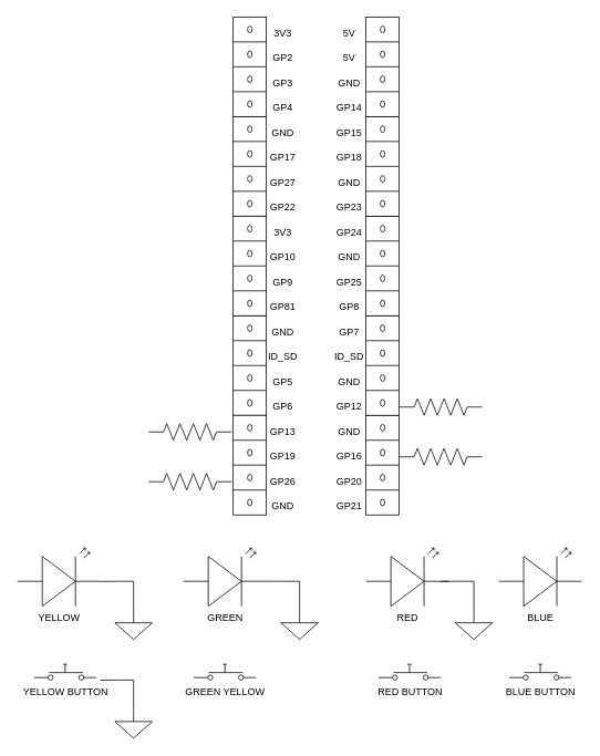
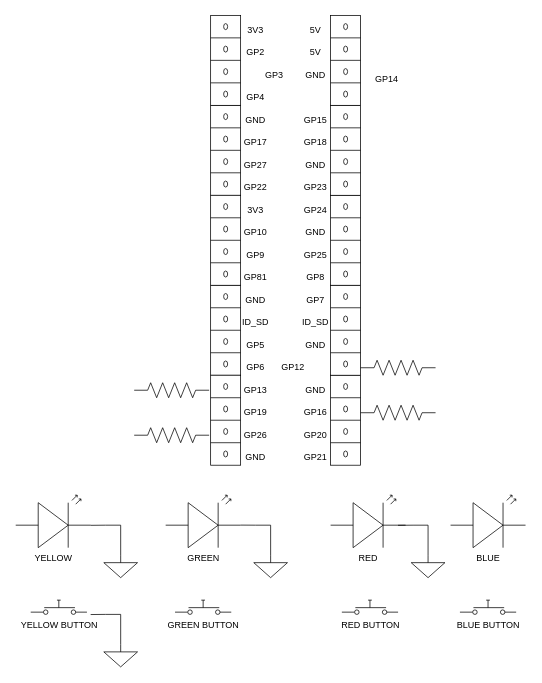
  <mxCell id="0" />
  <mxCell id="1" parent="0" />
  <mxCell id="2" value="YELLOW" style="verticalLabelPosition=bottom;shadow=0;dashed=0;align=center;fillColor=#ffffff;html=1;verticalAlign=top;strokeWidth=1;shape=mxgraph.electrical.opto_electronics.led_2;pointerEvents=1;" vertex="1" parent="1"><mxGeometry x="20" y="660" width="100" height="70" as="geometry" /></mxCell>
  <mxCell id="3" value="GREEN" style="verticalLabelPosition=bottom;shadow=0;dashed=0;align=center;fillColor=#ffffff;html=1;verticalAlign=top;strokeWidth=1;shape=mxgraph.electrical.opto_electronics.led_2;pointerEvents=1;" vertex="1" parent="1"><mxGeometry x="220" y="660" width="100" height="70" as="geometry" /></mxCell>
  <mxCell id="4" value="RED" style="verticalLabelPosition=bottom;shadow=0;dashed=0;align=center;fillColor=#ffffff;html=1;verticalAlign=top;strokeWidth=1;shape=mxgraph.electrical.opto_electronics.led_2;pointerEvents=1;" vertex="1" parent="1"><mxGeometry x="440" y="660" width="100" height="70" as="geometry" /></mxCell>
  <mxCell id="5" value="BLUE" style="verticalLabelPosition=bottom;shadow=0;dashed=0;align=center;fillColor=#ffffff;html=1;verticalAlign=top;strokeWidth=1;shape=mxgraph.electrical.opto_electronics.led_2;pointerEvents=1;" vertex="1" parent="1"><mxGeometry x="600" y="660" width="100" height="70" as="geometry" /></mxCell>
  <mxCell id="6" value="YELLOW BUTTON" style="pointerEvents=1;verticalLabelPosition=bottom;shadow=0;dashed=0;align=center;fillColor=#ffffff;html=1;verticalAlign=top;strokeWidth=1;shape=mxgraph.electrical.electro-mechanical.push_switch_no;" vertex="1" parent="1"><mxGeometry x="40" y="800" width="75" height="19" as="geometry" /></mxCell>
- <mxCell id="7" value="GREEN YELLOW" style="pointerEvents=1;verticalLabelPosition=bottom;shadow=0;dashed=0;align=center;fillColor=#ffffff;html=1;verticalAlign=top;strokeWidth=1;shape=mxgraph.electrical.electro-mechanical.push_switch_no;" vertex="1" parent="1"><mxGeometry x="232.5" y="800" width="75" height="19" as="geometry" /></mxCell>
+ <mxCell id="7" value="GREEN BUTTON" style="pointerEvents=1;verticalLabelPosition=bottom;shadow=0;dashed=0;align=center;fillColor=#ffffff;html=1;verticalAlign=top;strokeWidth=1;shape=mxgraph.electrical.electro-mechanical.push_switch_no;" vertex="1" parent="1"><mxGeometry x="232.5" y="800" width="75" height="19" as="geometry" /></mxCell>
  <mxCell id="8" value="RED BUTTON" style="pointerEvents=1;verticalLabelPosition=bottom;shadow=0;dashed=0;align=center;fillColor=#ffffff;html=1;verticalAlign=top;strokeWidth=1;shape=mxgraph.electrical.electro-mechanical.push_switch_no;" vertex="1" parent="1"><mxGeometry x="455" y="800" width="75" height="19" as="geometry" /></mxCell>
  <mxCell id="9" value="BLUE BUTTON" style="pointerEvents=1;verticalLabelPosition=bottom;shadow=0;dashed=0;align=center;fillColor=#ffffff;html=1;verticalAlign=top;strokeWidth=1;shape=mxgraph.electrical.electro-mechanical.push_switch_no;" vertex="1" parent="1"><mxGeometry x="612.5" y="800" width="75" height="19" as="geometry" /></mxCell>
  <mxCell id="10" value="" style="pointerEvents=1;verticalLabelPosition=bottom;shadow=0;dashed=0;align=center;fillColor=#ffffff;html=1;verticalAlign=top;strokeWidth=1;shape=mxgraph.electrical.miscellaneous.terminal_board;autosize=1;" vertex="1" parent="1"><mxGeometry x="280" y="380" width="40" height="120" as="geometry" /></mxCell>
  <mxCell id="11" value="" style="pointerEvents=1;verticalLabelPosition=bottom;shadow=0;dashed=0;align=center;fillColor=#ffffff;html=1;verticalAlign=top;strokeWidth=1;shape=mxgraph.electrical.miscellaneous.terminal_board;autosize=1;" vertex="1" parent="1"><mxGeometry x="440" y="500" width="40" height="120" as="geometry" /></mxCell>
  <mxCell id="12" value="" style="pointerEvents=1;verticalLabelPosition=bottom;shadow=0;dashed=0;align=center;fillColor=#ffffff;html=1;verticalAlign=top;strokeWidth=1;shape=mxgraph.electrical.miscellaneous.terminal_board;autosize=1;" vertex="1" parent="1"><mxGeometry x="440" y="380" width="40" height="120" as="geometry" /></mxCell>
  <mxCell id="13" value="" style="pointerEvents=1;verticalLabelPosition=bottom;shadow=0;dashed=0;align=center;fillColor=#ffffff;html=1;verticalAlign=top;strokeWidth=1;shape=mxgraph.electrical.miscellaneous.terminal_board;autosize=1;" vertex="1" parent="1"><mxGeometry x="280" y="500" width="40" height="120" as="geometry" /></mxCell>
  <mxCell id="14" value="" style="pointerEvents=1;verticalLabelPosition=bottom;shadow=0;dashed=0;align=center;fillColor=#ffffff;html=1;verticalAlign=top;strokeWidth=1;shape=mxgraph.electrical.miscellaneous.terminal_board;autosize=1;" vertex="1" parent="1"><mxGeometry x="280" y="140" width="40" height="120" as="geometry" /></mxCell>
  <mxCell id="15" value="" style="pointerEvents=1;verticalLabelPosition=bottom;shadow=0;dashed=0;align=center;fillColor=#ffffff;html=1;verticalAlign=top;strokeWidth=1;shape=mxgraph.electrical.miscellaneous.terminal_board;autosize=1;" vertex="1" parent="1"><mxGeometry x="440" y="260" width="40" height="120" as="geometry" /></mxCell>
  <mxCell id="16" value="" style="pointerEvents=1;verticalLabelPosition=bottom;shadow=0;dashed=0;align=center;fillColor=#ffffff;html=1;verticalAlign=top;strokeWidth=1;shape=mxgraph.electrical.miscellaneous.terminal_board;autosize=1;" vertex="1" parent="1"><mxGeometry x="440" y="140" width="40" height="120" as="geometry" /></mxCell>
  <mxCell id="17" value="" style="pointerEvents=1;verticalLabelPosition=bottom;shadow=0;dashed=0;align=center;fillColor=#ffffff;html=1;verticalAlign=top;strokeWidth=1;shape=mxgraph.electrical.miscellaneous.terminal_board;autosize=1;" vertex="1" parent="1"><mxGeometry x="280" y="260" width="40" height="120" as="geometry" /></mxCell>
  <mxCell id="18" value="" style="pointerEvents=1;verticalLabelPosition=bottom;shadow=0;dashed=0;align=center;fillColor=#ffffff;html=1;verticalAlign=top;strokeWidth=1;shape=mxgraph.electrical.miscellaneous.terminal_board;autosize=1;" vertex="1" parent="1"><mxGeometry x="280" y="20" width="40" height="120" as="geometry" /></mxCell>
  <mxCell id="19" value="" style="pointerEvents=1;verticalLabelPosition=bottom;shadow=0;dashed=0;align=center;fillColor=#ffffff;html=1;verticalAlign=top;strokeWidth=1;shape=mxgraph.electrical.miscellaneous.terminal_board;autosize=1;" vertex="1" parent="1"><mxGeometry x="440" y="20" width="40" height="120" as="geometry" /></mxCell>
  <mxCell id="20" value="3V3" style="text;html=1;strokeColor=none;fillColor=none;align=center;verticalAlign=middle;whiteSpace=wrap;rounded=0;" vertex="1" parent="1"><mxGeometry x="320" y="30" width="40" height="20" as="geometry" /></mxCell>
  <mxCell id="21" value="&lt;div&gt;GP2&lt;/div&gt;" style="text;html=1;strokeColor=none;fillColor=none;align=center;verticalAlign=middle;whiteSpace=wrap;rounded=0;" vertex="1" parent="1"><mxGeometry x="320" y="60" width="40" height="20" as="geometry" /></mxCell>
- <mxCell id="22" value="&lt;div&gt;GP3&lt;/div&gt;" style="text;html=1;strokeColor=none;fillColor=none;align=center;verticalAlign=middle;whiteSpace=wrap;rounded=0;" vertex="1" parent="1"><mxGeometry x="320" y="90" width="40" height="20" as="geometry" /></mxCell>
+ <mxCell id="22" value="&lt;div&gt;GP3&lt;/div&gt;" style="text;html=1;strokeColor=none;fillColor=none;align=center;verticalAlign=middle;whiteSpace=wrap;rounded=0;" vertex="1" parent="1"><mxGeometry x="345" y="90" width="40" height="20" as="geometry" /></mxCell>
  <mxCell id="23" value="5V" style="text;html=1;strokeColor=none;fillColor=none;align=center;verticalAlign=middle;whiteSpace=wrap;rounded=0;" vertex="1" parent="1"><mxGeometry x="400" y="30" width="40" height="20" as="geometry" /></mxCell>
  <mxCell id="24" value="5V" style="text;html=1;strokeColor=none;fillColor=none;align=center;verticalAlign=middle;whiteSpace=wrap;rounded=0;" vertex="1" parent="1"><mxGeometry x="400" y="60" width="40" height="20" as="geometry" /></mxCell>
  <mxCell id="25" value="GND" style="text;html=1;strokeColor=none;fillColor=none;align=center;verticalAlign=middle;whiteSpace=wrap;rounded=0;" vertex="1" parent="1"><mxGeometry x="400" y="90" width="40" height="20" as="geometry" /></mxCell>
- <mxCell id="26" value="&lt;div&gt;GP14&lt;/div&gt;" style="text;html=1;strokeColor=none;fillColor=none;align=center;verticalAlign=middle;whiteSpace=wrap;rounded=0;" vertex="1" parent="1"><mxGeometry x="400" y="120" width="40" height="20" as="geometry" /></mxCell>
+ <mxCell id="26" value="&lt;div&gt;GP14&lt;/div&gt;" style="text;html=1;strokeColor=none;fillColor=none;align=center;verticalAlign=middle;whiteSpace=wrap;rounded=0;" vertex="1" parent="1"><mxGeometry x="495" y="95" width="40" height="20" as="geometry" /></mxCell>
  <mxCell id="27" value="&lt;div&gt;GP4&lt;/div&gt;" style="text;html=1;strokeColor=none;fillColor=none;align=center;verticalAlign=middle;whiteSpace=wrap;rounded=0;" vertex="1" parent="1"><mxGeometry x="320" y="120" width="40" height="20" as="geometry" /></mxCell>
  <mxCell id="28" value="GND" style="text;html=1;strokeColor=none;fillColor=none;align=center;verticalAlign=middle;whiteSpace=wrap;rounded=0;" vertex="1" parent="1"><mxGeometry x="320" y="150" width="40" height="20" as="geometry" /></mxCell>
  <mxCell id="29" value="&lt;div&gt;GP15&lt;/div&gt;" style="text;html=1;strokeColor=none;fillColor=none;align=center;verticalAlign=middle;whiteSpace=wrap;rounded=0;" vertex="1" parent="1"><mxGeometry x="400" y="150" width="40" height="20" as="geometry" /></mxCell>
  <mxCell id="30" value="&lt;div&gt;GP18&lt;/div&gt;" style="text;html=1;strokeColor=none;fillColor=none;align=center;verticalAlign=middle;whiteSpace=wrap;rounded=0;" vertex="1" parent="1"><mxGeometry x="400" y="180" width="40" height="20" as="geometry" /></mxCell>
  <mxCell id="31" value="GND" style="text;html=1;strokeColor=none;fillColor=none;align=center;verticalAlign=middle;whiteSpace=wrap;rounded=0;" vertex="1" parent="1"><mxGeometry x="400" y="210" width="40" height="20" as="geometry" /></mxCell>
  <mxCell id="32" value="&lt;div&gt;GP22&lt;/div&gt;" style="text;html=1;strokeColor=none;fillColor=none;align=center;verticalAlign=middle;whiteSpace=wrap;rounded=0;" vertex="1" parent="1"><mxGeometry x="320" y="240" width="40" height="20" as="geometry" /></mxCell>
  <mxCell id="33" value="&lt;div&gt;GP17&lt;/div&gt;" style="text;html=1;strokeColor=none;fillColor=none;align=center;verticalAlign=middle;whiteSpace=wrap;rounded=0;" vertex="1" parent="1"><mxGeometry x="320" y="180" width="40" height="20" as="geometry" /></mxCell>
  <mxCell id="34" value="&lt;div&gt;GP27&lt;/div&gt;" style="text;html=1;strokeColor=none;fillColor=none;align=center;verticalAlign=middle;whiteSpace=wrap;rounded=0;" vertex="1" parent="1"><mxGeometry x="320" y="210" width="40" height="20" as="geometry" /></mxCell>
  <mxCell id="35" value="3V3" style="text;html=1;strokeColor=none;fillColor=none;align=center;verticalAlign=middle;whiteSpace=wrap;rounded=0;" vertex="1" parent="1"><mxGeometry x="320" y="270" width="40" height="20" as="geometry" /></mxCell>
  <mxCell id="36" value="GND" style="text;html=1;strokeColor=none;fillColor=none;align=center;verticalAlign=middle;whiteSpace=wrap;rounded=0;" vertex="1" parent="1"><mxGeometry x="400" y="300" width="40" height="20" as="geometry" /></mxCell>
  <mxCell id="37" value="&lt;div&gt;GP23&lt;/div&gt;" style="text;html=1;strokeColor=none;fillColor=none;align=center;verticalAlign=middle;whiteSpace=wrap;rounded=0;" vertex="1" parent="1"><mxGeometry x="400" y="240" width="40" height="20" as="geometry" /></mxCell>
  <mxCell id="38" value="&lt;div&gt;GP24&lt;/div&gt;" style="text;html=1;strokeColor=none;fillColor=none;align=center;verticalAlign=middle;whiteSpace=wrap;rounded=0;" vertex="1" parent="1"><mxGeometry x="400" y="270" width="40" height="20" as="geometry" /></mxCell>
  <mxCell id="39" value="&lt;div&gt;GP10&lt;/div&gt;" style="text;html=1;strokeColor=none;fillColor=none;align=center;verticalAlign=middle;whiteSpace=wrap;rounded=0;" vertex="1" parent="1"><mxGeometry x="320" y="300" width="40" height="20" as="geometry" /></mxCell>
  <mxCell id="40" value="&lt;div&gt;GP9&lt;/div&gt;" style="text;html=1;strokeColor=none;fillColor=none;align=center;verticalAlign=middle;whiteSpace=wrap;rounded=0;" vertex="1" parent="1"><mxGeometry x="320" y="330" width="40" height="20" as="geometry" /></mxCell>
  <mxCell id="41" value="&lt;div&gt;GP81&lt;/div&gt;" style="text;html=1;strokeColor=none;fillColor=none;align=center;verticalAlign=middle;whiteSpace=wrap;rounded=0;" vertex="1" parent="1"><mxGeometry x="320" y="360" width="40" height="20" as="geometry" /></mxCell>
  <mxCell id="42" value="&lt;div&gt;GP25&lt;/div&gt;" style="text;html=1;strokeColor=none;fillColor=none;align=center;verticalAlign=middle;whiteSpace=wrap;rounded=0;" vertex="1" parent="1"><mxGeometry x="400" y="330" width="40" height="20" as="geometry" /></mxCell>
  <mxCell id="43" value="&lt;div&gt;GP8&lt;/div&gt;" style="text;html=1;strokeColor=none;fillColor=none;align=center;verticalAlign=middle;whiteSpace=wrap;rounded=0;" vertex="1" parent="1"><mxGeometry x="400" y="360" width="40" height="20" as="geometry" /></mxCell>
  <mxCell id="44" value="&lt;div&gt;GP7&lt;/div&gt;" style="text;html=1;strokeColor=none;fillColor=none;align=center;verticalAlign=middle;whiteSpace=wrap;rounded=0;" vertex="1" parent="1"><mxGeometry x="400" y="390" width="40" height="20" as="geometry" /></mxCell>
  <mxCell id="45" value="GND" style="text;html=1;strokeColor=none;fillColor=none;align=center;verticalAlign=middle;whiteSpace=wrap;rounded=0;" vertex="1" parent="1"><mxGeometry x="320" y="390" width="40" height="20" as="geometry" /></mxCell>
  <mxCell id="46" value="ID_SD" style="text;html=1;strokeColor=none;fillColor=none;align=center;verticalAlign=middle;whiteSpace=wrap;rounded=0;" vertex="1" parent="1"><mxGeometry x="320" y="420" width="40" height="20" as="geometry" /></mxCell>
  <mxCell id="47" value="ID_SD" style="text;html=1;strokeColor=none;fillColor=none;align=center;verticalAlign=middle;whiteSpace=wrap;rounded=0;" vertex="1" parent="1"><mxGeometry x="400" y="420" width="40" height="20" as="geometry" /></mxCell>
  <mxCell id="48" value="GND" style="text;html=1;strokeColor=none;fillColor=none;align=center;verticalAlign=middle;whiteSpace=wrap;rounded=0;" vertex="1" parent="1"><mxGeometry x="400" y="450" width="40" height="20" as="geometry" /></mxCell>
  <mxCell id="49" value="GND" style="text;html=1;strokeColor=none;fillColor=none;align=center;verticalAlign=middle;whiteSpace=wrap;rounded=0;" vertex="1" parent="1"><mxGeometry x="400" y="510" width="40" height="20" as="geometry" /></mxCell>
  <mxCell id="50" value="GND" style="text;html=1;strokeColor=none;fillColor=none;align=center;verticalAlign=middle;whiteSpace=wrap;rounded=0;" vertex="1" parent="1"><mxGeometry x="320" y="600" width="40" height="20" as="geometry" /></mxCell>
  <mxCell id="51" value="&lt;div&gt;GP5&lt;/div&gt;" style="text;html=1;strokeColor=none;fillColor=none;align=center;verticalAlign=middle;whiteSpace=wrap;rounded=0;" vertex="1" parent="1"><mxGeometry x="320" y="450" width="40" height="20" as="geometry" /></mxCell>
  <mxCell id="52" value="&lt;div&gt;GP6&lt;/div&gt;" style="text;html=1;strokeColor=none;fillColor=none;align=center;verticalAlign=middle;whiteSpace=wrap;rounded=0;" vertex="1" parent="1"><mxGeometry x="320" y="480" width="40" height="20" as="geometry" /></mxCell>
  <mxCell id="53" value="&lt;div&gt;GP13&lt;/div&gt;" style="text;html=1;strokeColor=none;fillColor=none;align=center;verticalAlign=middle;whiteSpace=wrap;rounded=0;" vertex="1" parent="1"><mxGeometry x="320" y="510" width="40" height="20" as="geometry" /></mxCell>
- <mxCell id="54" value="&lt;div&gt;GP12&lt;/div&gt;" style="text;html=1;strokeColor=none;fillColor=none;align=center;verticalAlign=middle;whiteSpace=wrap;rounded=0;" vertex="1" parent="1"><mxGeometry x="400" y="480" width="40" height="20" as="geometry" /></mxCell>
+ <mxCell id="54" value="&lt;div&gt;GP12&lt;/div&gt;" style="text;html=1;strokeColor=none;fillColor=none;align=center;verticalAlign=middle;whiteSpace=wrap;rounded=0;" vertex="1" parent="1"><mxGeometry x="370" y="480" width="40" height="20" as="geometry" /></mxCell>
  <mxCell id="55" value="&lt;div&gt;GP19&lt;/div&gt;" style="text;html=1;strokeColor=none;fillColor=none;align=center;verticalAlign=middle;whiteSpace=wrap;rounded=0;" vertex="1" parent="1"><mxGeometry x="320" width="40" height="20" as="geometry" y="540" /></mxCell>
  <mxCell id="56" value="&lt;div&gt;GP26&lt;/div&gt;" style="text;html=1;strokeColor=none;fillColor=none;align=center;verticalAlign=middle;whiteSpace=wrap;rounded=0;" vertex="1" parent="1"><mxGeometry x="320" y="570" width="40" height="20" as="geometry" /></mxCell>
  <mxCell id="57" value="&lt;div&gt;GP16&lt;/div&gt;" style="text;html=1;strokeColor=none;fillColor=none;align=center;verticalAlign=middle;whiteSpace=wrap;rounded=0;" vertex="1" parent="1"><mxGeometry x="400" width="40" height="20" as="geometry" y="540" /></mxCell>
  <mxCell id="58" value="&lt;div&gt;GP20&lt;/div&gt;" style="text;html=1;strokeColor=none;fillColor=none;align=center;verticalAlign=middle;whiteSpace=wrap;rounded=0;" vertex="1" parent="1"><mxGeometry x="400" y="570" width="40" height="20" as="geometry" /></mxCell>
  <mxCell id="59" value="&lt;div&gt;GP21&lt;/div&gt;" style="text;html=1;strokeColor=none;fillColor=none;align=center;verticalAlign=middle;whiteSpace=wrap;rounded=0;" vertex="1" parent="1"><mxGeometry x="400" y="600" width="40" height="20" as="geometry" /></mxCell>
  <mxCell id="60" value="" style="pointerEvents=1;verticalLabelPosition=bottom;shadow=0;dashed=0;align=center;fillColor=#ffffff;html=1;verticalAlign=top;strokeWidth=1;shape=mxgraph.electrical.resistors.resistor_2;" vertex="1" parent="1"><mxGeometry x="178" y="570" width="100" height="20" as="geometry" /></mxCell>
  <mxCell id="61" value="" style="pointerEvents=1;verticalLabelPosition=bottom;shadow=0;dashed=0;align=center;fillColor=#ffffff;html=1;verticalAlign=top;strokeWidth=1;shape=mxgraph.electrical.resistors.resistor_2;" vertex="1" parent="1"><mxGeometry x="178" y="510" width="100" height="20" as="geometry" /></mxCell>
  <mxCell id="62" value="" style="pointerEvents=1;verticalLabelPosition=bottom;shadow=0;dashed=0;align=center;fillColor=#ffffff;html=1;verticalAlign=top;strokeWidth=1;shape=mxgraph.electrical.resistors.resistor_2;" vertex="1" parent="1"><mxGeometry x="480" y="480" width="100" height="20" as="geometry" /></mxCell>
  <mxCell id="63" value="" style="pointerEvents=1;verticalLabelPosition=bottom;shadow=0;dashed=0;align=center;fillColor=#ffffff;html=1;verticalAlign=top;strokeWidth=1;shape=mxgraph.electrical.resistors.resistor_2;" vertex="1" parent="1"><mxGeometry x="480" width="100" height="20" as="geometry" y="540" /></mxCell>
  <mxCell id="64" style="edgeStyle=orthogonalEdgeStyle;rounded=0;orthogonalLoop=1;jettySize=auto;html=1;entryX=1;entryY=0.57;entryDx=0;entryDy=0;entryPerimeter=0;endArrow=none;endFill=0;" edge="1" parent="1" source="65" target="3"><mxGeometry relative="1" as="geometry"><Array as="points"><mxPoint x="360" y="700" /><mxPoint x="340" y="700" /></Array></mxGeometry></mxCell>
  <mxCell id="65" value="" style="pointerEvents=1;verticalLabelPosition=bottom;shadow=0;dashed=0;align=center;fillColor=#ffffff;html=1;verticalAlign=top;strokeWidth=1;shape=mxgraph.electrical.signal_sources.signal_ground;" vertex="1" parent="1"><mxGeometry x="337.5" y="740" width="45" height="30" as="geometry" /></mxCell>
  <mxCell id="66" style="edgeStyle=orthogonalEdgeStyle;rounded=0;orthogonalLoop=1;jettySize=auto;html=1;entryX=1;entryY=0.57;entryDx=0;entryDy=0;entryPerimeter=0;endArrow=none;endFill=0;" edge="1" source="67" parent="1"><mxGeometry relative="1" as="geometry"><mxPoint x="119.941" y="700.176" as="targetPoint" /><Array as="points"><mxPoint x="160" y="700" /><mxPoint x="140" y="700" /></Array></mxGeometry></mxCell>
  <mxCell id="67" value="" style="pointerEvents=1;verticalLabelPosition=bottom;shadow=0;dashed=0;align=center;fillColor=#ffffff;html=1;verticalAlign=top;strokeWidth=1;shape=mxgraph.electrical.signal_sources.signal_ground;" vertex="1" parent="1"><mxGeometry x="137.5" y="740" width="45" height="30" as="geometry" /></mxCell>
  <mxCell id="68" style="edgeStyle=orthogonalEdgeStyle;rounded=0;orthogonalLoop=1;jettySize=auto;html=1;entryX=1;entryY=0.57;entryDx=0;entryDy=0;entryPerimeter=0;endArrow=none;endFill=0;" edge="1" source="69" parent="1"><mxGeometry relative="1" as="geometry"><mxPoint x="529.941" y="700.176" as="targetPoint" /><Array as="points"><mxPoint x="570" y="700" /><mxPoint x="550" y="700" /></Array></mxGeometry></mxCell>
  <mxCell id="69" value="" style="pointerEvents=1;verticalLabelPosition=bottom;shadow=0;dashed=0;align=center;fillColor=#ffffff;html=1;verticalAlign=top;strokeWidth=1;shape=mxgraph.electrical.signal_sources.signal_ground;" vertex="1" parent="1"><mxGeometry x="547.5" y="740" width="45" height="30" as="geometry" /></mxCell>
  <mxCell id="70" style="edgeStyle=orthogonalEdgeStyle;rounded=0;orthogonalLoop=1;jettySize=auto;html=1;entryX=1;entryY=0.57;entryDx=0;entryDy=0;entryPerimeter=0;endArrow=none;endFill=0;" edge="1" source="71" parent="1"><mxGeometry relative="1" as="geometry"><mxPoint x="119.941" y="819.176" as="targetPoint" /><Array as="points"><mxPoint x="160" y="819" /><mxPoint x="140" y="819" /></Array></mxGeometry></mxCell>
  <mxCell id="71" value="" style="pointerEvents=1;verticalLabelPosition=bottom;shadow=0;dashed=0;align=center;fillColor=#ffffff;html=1;verticalAlign=top;strokeWidth=1;shape=mxgraph.electrical.signal_sources.signal_ground;" vertex="1" parent="1"><mxGeometry x="137.5" y="859" width="45" height="30" as="geometry" /></mxCell>
